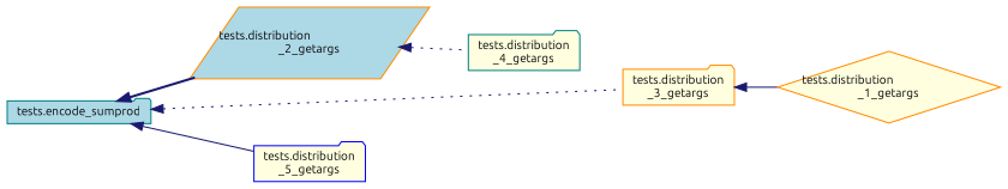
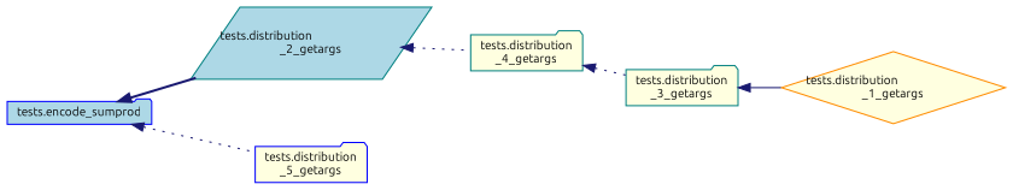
  digraph {
    fontname=Ubuntu
    rankdir=LR
    node [color=blue fillcolor=lightyellow fontname=Ubuntu fontsize=10 shape=folder style=filled]
    edge [color=midnightblue dir=back fontname=Ubuntu fontsize=10 labelfontname=Helvetica labelfontsize=10 style=dotted]
-   n1 [color=teal fillcolor=lightblue fontcolor=black height=0.2 label="tests.encode_sumprod" width=0.4]
-   n2 [color=darkorange fillcolor=lightblue height=0.2 label="tests.distribution\l_2_getargs" shape=parallelogram width=0.4]
-   n3 [color=darkorange height=0.2 label="tests.distribution\l_3_getargs" width=0.4]
+   n1 [fillcolor=lightblue fontcolor=black height=0.2 label="tests.encode_sumprod" width=0.4]
+   n2 [color=teal fillcolor=lightblue height=0.2 label="tests.distribution\l_2_getargs" shape=parallelogram width=0.4]
+   n3 [color=teal height=0.2 label="tests.distribution\l_3_getargs" width=0.4]
    n4 [height=0.2 label="tests.distribution\l_5_getargs" width=0.4]
    n5 [color=darkorange height=0.2 label="tests.distribution\l_1_getargs" shape=diamond width=0.4]
    n6 [color=teal height=0.2 label="tests.distribution\l_4_getargs" width=0.4]
    n1 -> n2 [style=bold]
-   n1 -> n3
-   n1 -> n4 [style=solid]
+   n6 -> n3
+   n1 -> n4
    n2 -> n6
    n3 -> n5 [style=solid]
  }
